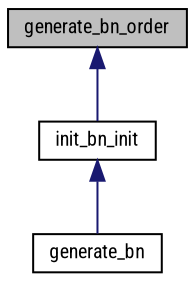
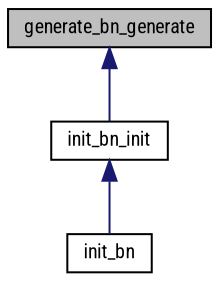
  digraph {
    fontname="Roboto Condensed"
    rankdir=TB
    node [color=black fillcolor=white fontname="Roboto Condensed" fontsize=10 shape=record style=filled]
    edge [color=midnightblue dir=back fontname="Roboto Condensed" fontsize=10 labelfontname=Helvetica labelfontsize=10 style=solid]
-   n1 [fillcolor=grey75 fontcolor=black height=0.2 label=generate_bn_order width=0.4]
+   n1 [fillcolor=grey75 fontcolor=black height=0.2 label=generate_bn_generate width=0.4]
    n2 [height=0.2 label=init_bn_init width=0.4]
-   n3 [height=0.2 label=generate_bn width=0.4]
+   n3 [height=0.2 label=init_bn width=0.4]
    n1 -> n2
    n2 -> n3
  }
